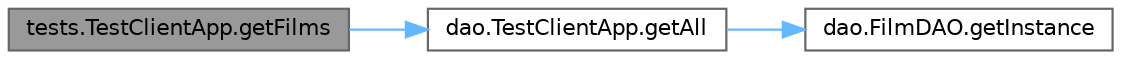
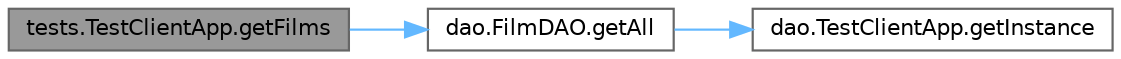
  digraph {
    rankdir=LR
    node [color=grey40 fillcolor=white fontname=Helvetica fontsize=10 shape=box style=filled]
    edge [color=steelblue1 fontname=Helvetica fontsize=10 labelfontname=Helvetica labelfontsize=10 style=solid]
    n1 [color=gray40 fillcolor=grey60 fontcolor=black height=0.2 label="tests.TestClientApp.getFilms" width=0.4]
-   n2 [height=0.2 label="dao.TestClientApp.getAll" width=0.4]
-   n3 [height=0.2 label="dao.FilmDAO.getInstance" width=0.4]
+   n2 [height=0.2 label="dao.FilmDAO.getAll" width=0.4]
+   n3 [height=0.2 label="dao.TestClientApp.getInstance" width=0.4]
    n1 -> n2
    n2 -> n3
  }
